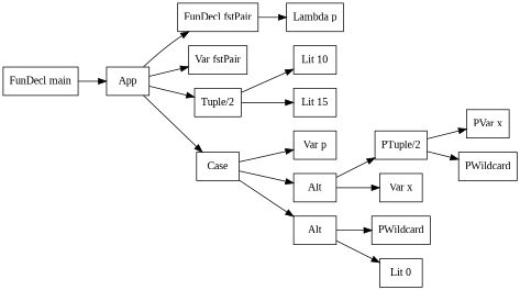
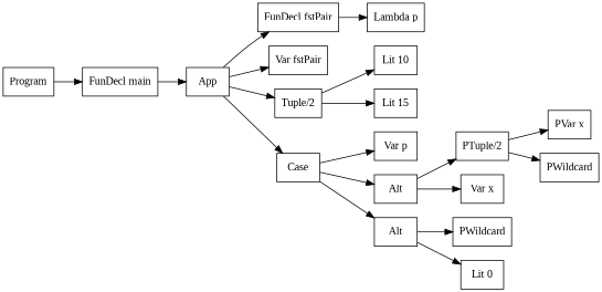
  digraph {
    fontname="Liberation Serif"
    rankdir=LR
    node [fontname="Liberation Serif" shape=box]
    edge [fontname="Liberation Serif"]
+   n1 [label=Program]
    n2 [label="FunDecl main"]
    n3 [label=App]
    n4 [label="FunDecl fstPair"]
    n5 [label="Lambda p"]
    n6 [label="Var fstPair"]
    n7 [label="Tuple/2"]
    n8 [label=Case]
    n9 [label="Lit 10"]
    n10 [label="Lit 15"]
    n11 [label="Var p"]
    n12 [label=Alt]
    n13 [label=Alt]
    n14 [label="PTuple/2"]
    n15 [label="Var x"]
    n16 [label=PWildcard]
    n17 [label="Lit 0"]
    n18 [label="PVar x"]
    n19 [label=PWildcard]
+   n1 -> n2
    n2 -> n3
    n3 -> n4
    n3 -> n6
    n3 -> n7
    n3 -> n8
    n4 -> n5
    n7 -> n9
    n7 -> n10
    n8 -> n11
    n8 -> n12
    n8 -> n13
    n12 -> n14
    n12 -> n15
    n13 -> n16
    n13 -> n17
    n14 -> n18
    n14 -> n19
  }
